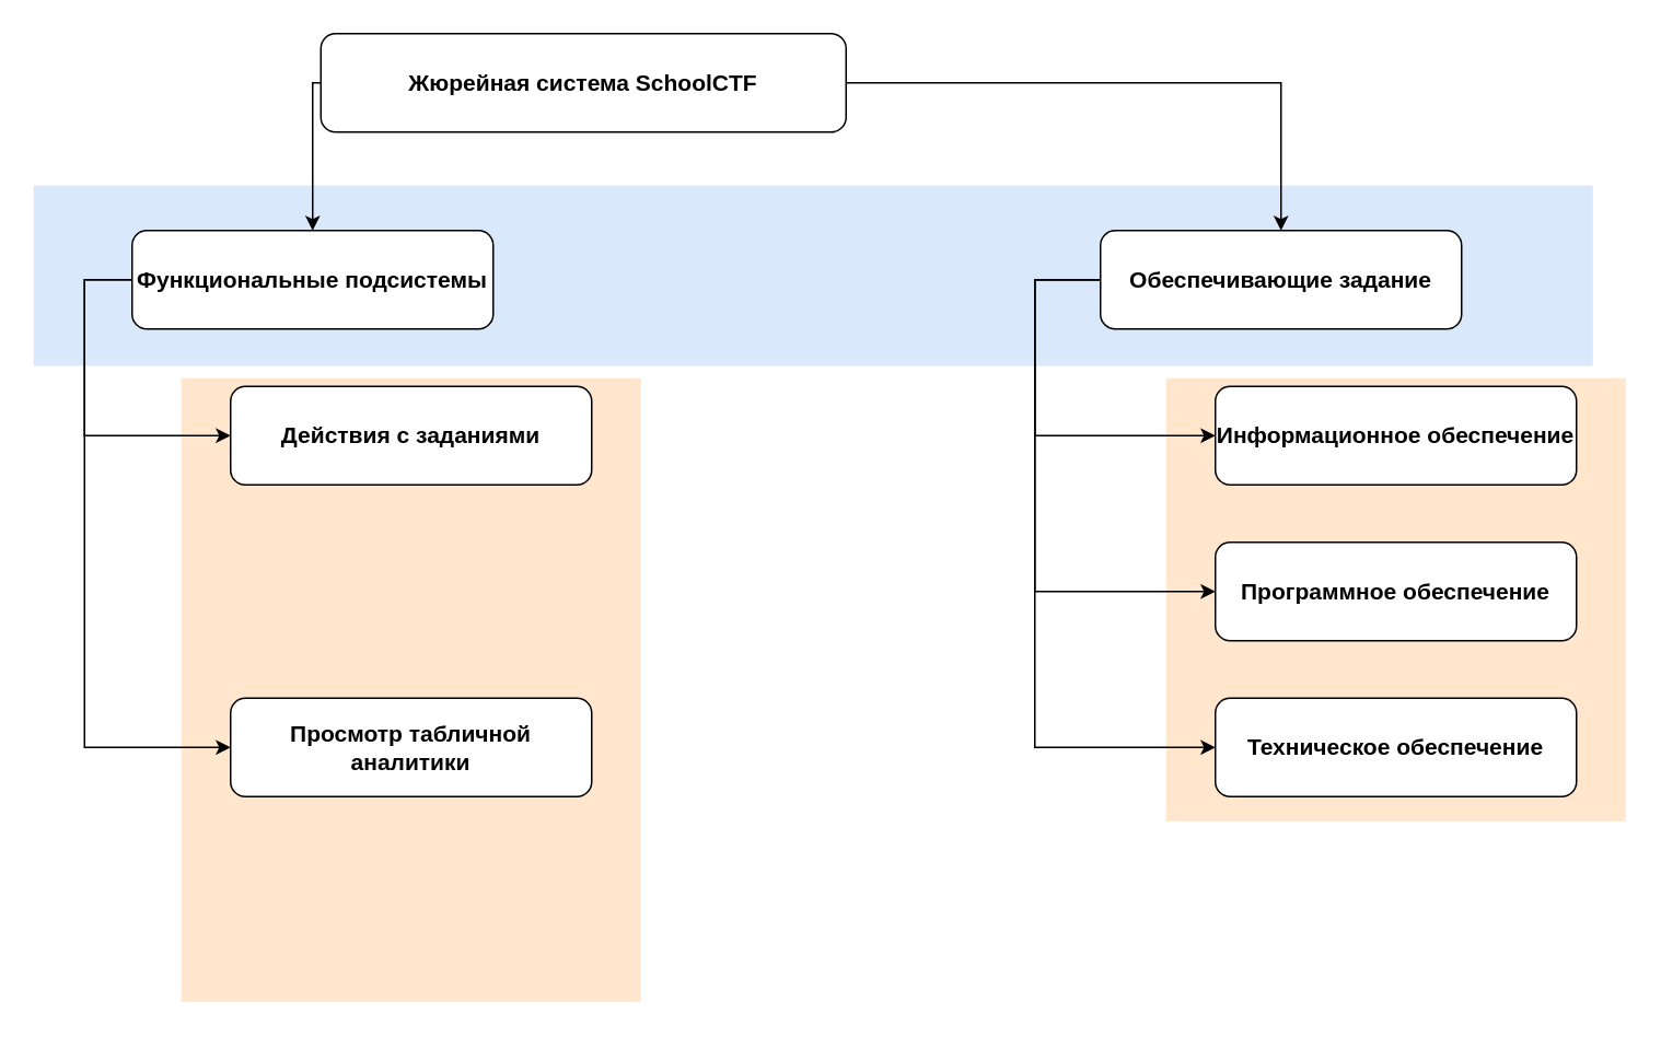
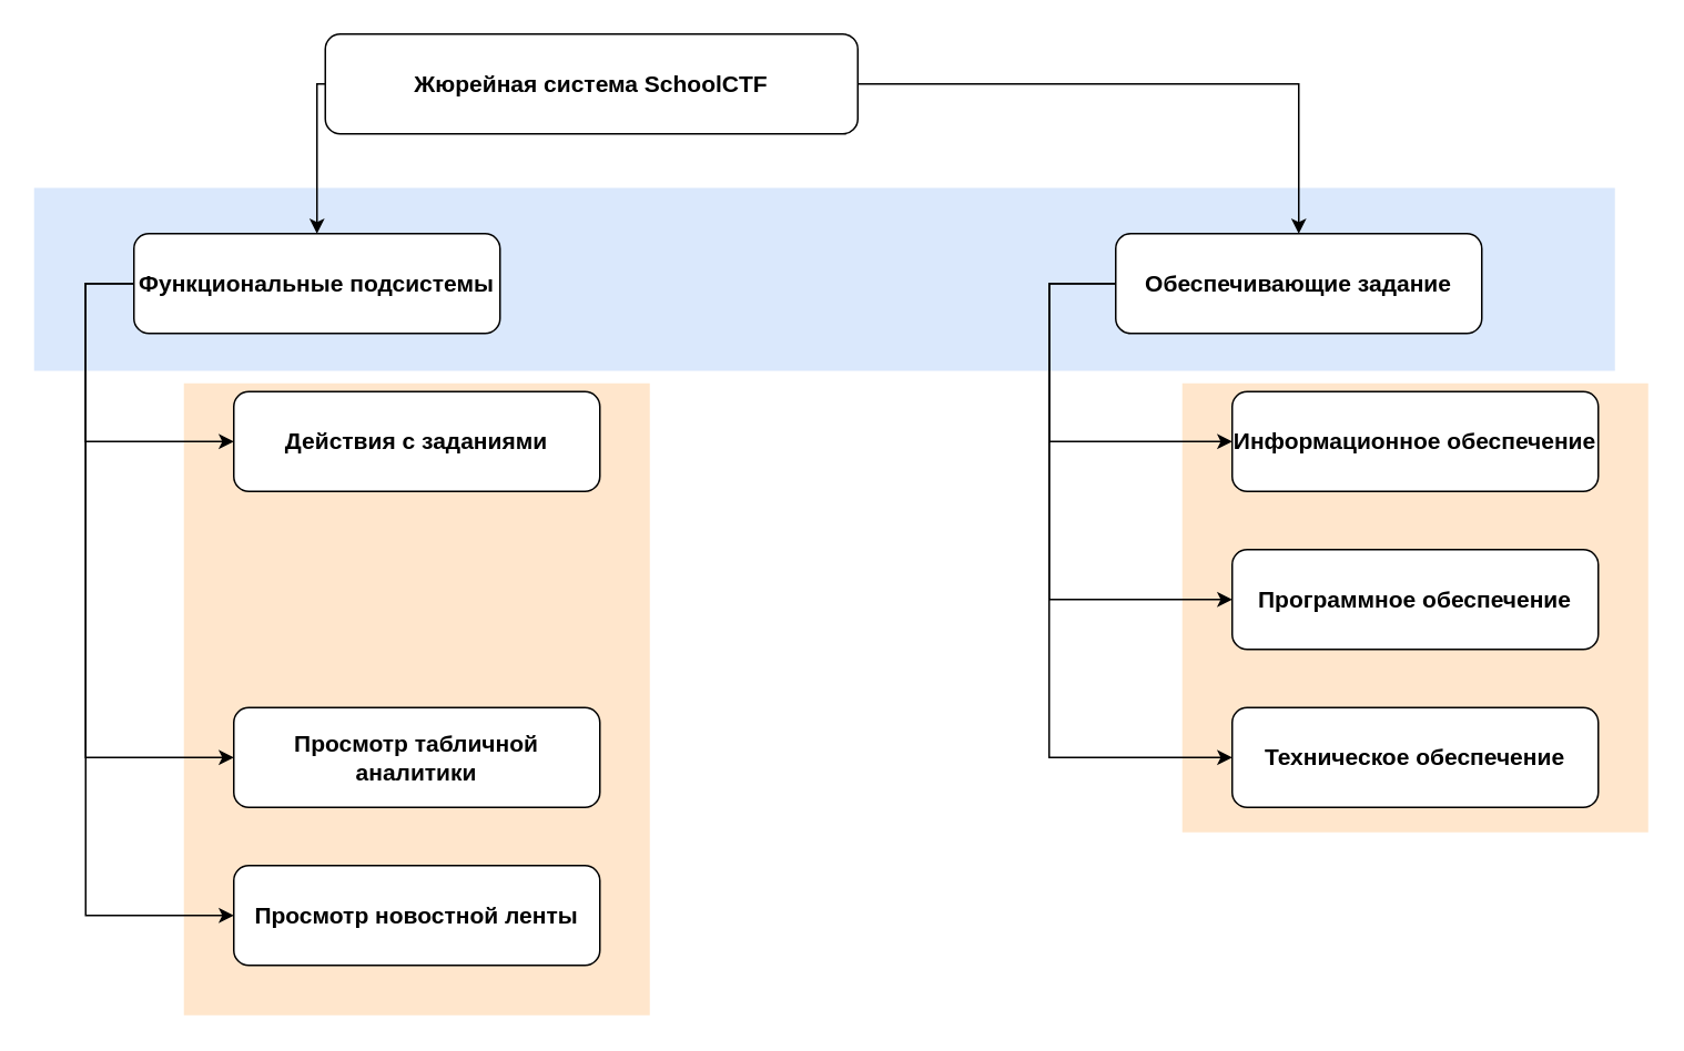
  <mxCell id="0" />
  <mxCell id="1" parent="0" />
  <mxCell id="2" value="" style="rounded=0;whiteSpace=wrap;html=1;labelBackgroundColor=none;fillColor=#ffe6cc;fontSize=14;strokeColor=none;" vertex="1" parent="1"><mxGeometry x="710" y="230" width="280" height="270" as="geometry" /></mxCell>
  <mxCell id="3" value="" style="rounded=0;whiteSpace=wrap;html=1;labelBackgroundColor=none;fillColor=#ffe6cc;fontSize=14;strokeColor=none;" vertex="1" parent="1"><mxGeometry x="110" y="230" width="280" height="380" as="geometry" /></mxCell>
  <mxCell id="4" value="" style="rounded=0;whiteSpace=wrap;html=1;fontSize=14;labelBackgroundColor=none;strokeColor=none;fillColor=#dae8fc;" vertex="1" parent="1"><mxGeometry x="20" y="112.5" width="950" height="110" as="geometry" /></mxCell>
  <mxCell id="5" style="edgeStyle=orthogonalEdgeStyle;rounded=0;orthogonalLoop=1;jettySize=auto;html=1;fontSize=14;" edge="1" parent="1" source="7" target="11"><mxGeometry relative="1" as="geometry"><Array as="points"><mxPoint x="190" y="50" /></Array></mxGeometry></mxCell>
  <mxCell id="6" style="edgeStyle=orthogonalEdgeStyle;rounded=0;orthogonalLoop=1;jettySize=auto;html=1;fontSize=14;" edge="1" parent="1" source="7" target="15"><mxGeometry relative="1" as="geometry" /></mxCell>
  <mxCell id="7" value="&lt;font style=&quot;font-size: 14px&quot;&gt;Жюрейная система SchoolCTF&lt;/font&gt;" style="rounded=1;whiteSpace=wrap;html=1;fontSize=14;fontStyle=1" vertex="1" parent="1"><mxGeometry x="195" y="20" width="320" height="60" as="geometry" /></mxCell>
  <mxCell id="8" style="edgeStyle=orthogonalEdgeStyle;rounded=0;orthogonalLoop=1;jettySize=auto;html=1;entryX=0;entryY=0.5;entryDx=0;entryDy=0;fontSize=14;" edge="1" parent="1" source="11" target="16"><mxGeometry relative="1" as="geometry"><Array as="points"><mxPoint x="51" y="170" /><mxPoint x="51" y="265" /></Array></mxGeometry></mxCell>
  <mxCell id="9" style="edgeStyle=orthogonalEdgeStyle;rounded=0;orthogonalLoop=1;jettySize=auto;html=1;entryX=0;entryY=0.5;entryDx=0;entryDy=0;fontSize=14;" edge="1" parent="1" source="11" target="17"><mxGeometry relative="1" as="geometry"><Array as="points"><mxPoint x="51" y="170" /><mxPoint x="51" y="455" /></Array></mxGeometry></mxCell>
+ <mxCell id="10" style="edgeStyle=orthogonalEdgeStyle;rounded=0;orthogonalLoop=1;jettySize=auto;html=1;" edge="1" parent="1" source="11" target="21"><mxGeometry relative="1" as="geometry"><Array as="points"><mxPoint x="51" y="170" /><mxPoint x="51" y="550" /></Array></mxGeometry></mxCell>
  <mxCell id="11" value="Функциональные подсистемы" style="rounded=1;whiteSpace=wrap;html=1;fontSize=14;fontStyle=1" vertex="1" parent="1"><mxGeometry x="80" y="140" width="220" height="60" as="geometry" /></mxCell>
  <mxCell id="12" style="edgeStyle=orthogonalEdgeStyle;rounded=0;orthogonalLoop=1;jettySize=auto;html=1;entryX=0;entryY=0.5;entryDx=0;entryDy=0;fontSize=14;" edge="1" parent="1" source="15" target="18"><mxGeometry relative="1" as="geometry"><Array as="points"><mxPoint x="630" y="170" /><mxPoint x="630" y="265" /></Array></mxGeometry></mxCell>
  <mxCell id="13" style="edgeStyle=orthogonalEdgeStyle;rounded=0;orthogonalLoop=1;jettySize=auto;html=1;entryX=0;entryY=0.5;entryDx=0;entryDy=0;fontSize=14;" edge="1" parent="1" source="15" target="19"><mxGeometry relative="1" as="geometry"><Array as="points"><mxPoint x="630" y="170" /><mxPoint x="630" y="360" /></Array></mxGeometry></mxCell>
  <mxCell id="14" style="edgeStyle=orthogonalEdgeStyle;rounded=0;orthogonalLoop=1;jettySize=auto;html=1;entryX=0;entryY=0.5;entryDx=0;entryDy=0;fontSize=14;" edge="1" parent="1" source="15" target="20"><mxGeometry relative="1" as="geometry"><Array as="points"><mxPoint x="630" y="170" /><mxPoint x="630" y="455" /></Array></mxGeometry></mxCell>
  <mxCell id="15" value="Обеспечивающие задание" style="rounded=1;whiteSpace=wrap;html=1;fontSize=14;fontStyle=1" vertex="1" parent="1"><mxGeometry x="670" y="140" width="220" height="60" as="geometry" /></mxCell>
  <mxCell id="16" value="Действия с заданиями" style="rounded=1;whiteSpace=wrap;html=1;fontSize=14;fontStyle=1" vertex="1" parent="1"><mxGeometry x="140" y="235" width="220" height="60" as="geometry" /></mxCell>
  <mxCell id="17" value="Просмотр табличной аналитики" style="rounded=1;whiteSpace=wrap;html=1;fontSize=14;fontStyle=1" vertex="1" parent="1"><mxGeometry x="140" y="425" width="220" height="60" as="geometry" /></mxCell>
  <mxCell id="18" value="Информационное обеспечение" style="rounded=1;whiteSpace=wrap;html=1;fontSize=14;fontStyle=1" vertex="1" parent="1"><mxGeometry x="740" y="235" width="220" height="60" as="geometry" /></mxCell>
  <mxCell id="19" value="Программное обеспечение" style="rounded=1;whiteSpace=wrap;html=1;fontSize=14;fontStyle=1" vertex="1" parent="1"><mxGeometry x="740" y="330" width="220" height="60" as="geometry" /></mxCell>
  <mxCell id="20" value="Техническое обеспечение" style="rounded=1;whiteSpace=wrap;html=1;fontSize=14;fontStyle=1" vertex="1" parent="1"><mxGeometry x="740" y="425" width="220" height="60" as="geometry" /></mxCell>
+ <mxCell id="21" value="Просмотр новостной ленты" style="rounded=1;whiteSpace=wrap;html=1;fontSize=14;fontStyle=1" vertex="1" parent="1"><mxGeometry x="140" y="520" width="220" height="60" as="geometry" /></mxCell>
